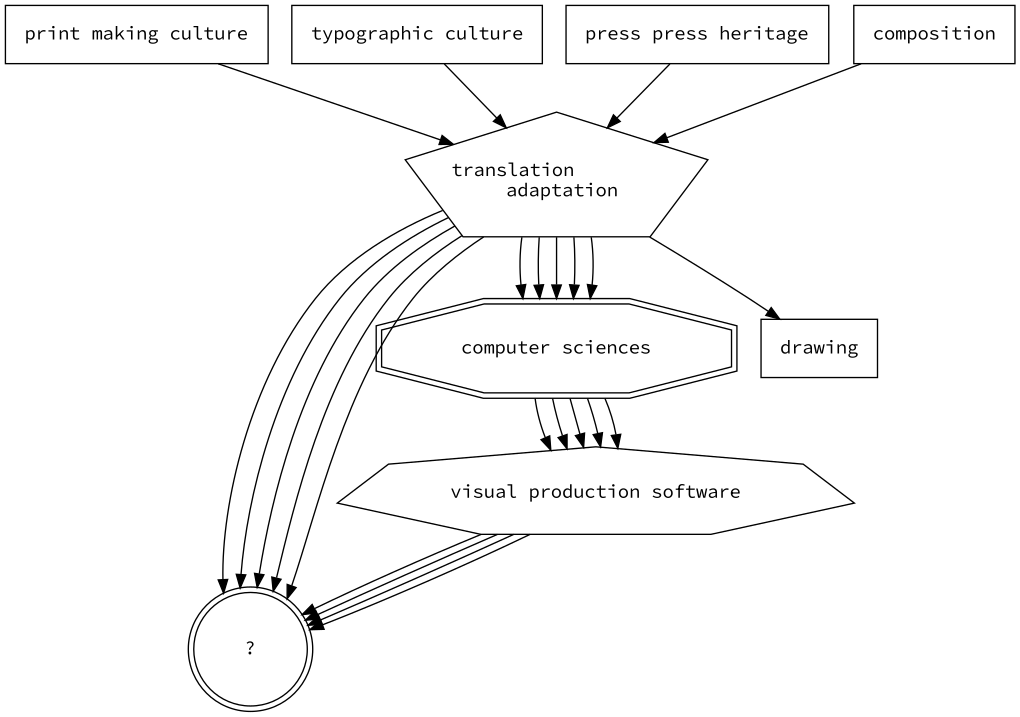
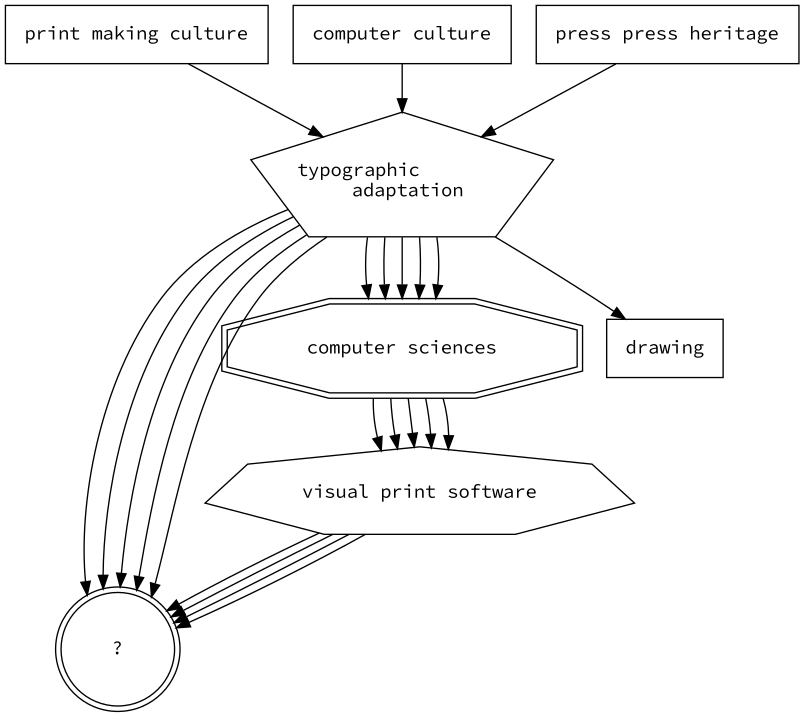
  digraph {
    fontname="Source Code Pro"
    node [fontname="Source Code Pro" margin=0.2 shape=box]
    edge [fontname="Source Code Pro"]
    n1 [label="print making culture"]
-   n2 [label="translation \l adaptation" shape=pentagon]
+   n2 [label="typographic \l adaptation" shape=pentagon]
    n3 [label="?" margin=0.3 shape=doublecircle]
    n4 [label="computer sciences" shape=doubleoctagon]
    n5 [label=drawing]
-   n6 [label="visual production software" shape=septagon]
-   n7 [label="typographic culture"]
+   n6 [label="visual print software" shape=septagon]
+   n7 [label="computer culture"]
    n8 [label="press press heritage"]
-   n9 [label=composition]
    n1 -> n2
    n2 -> n3
    n2 -> n3
    n2 -> n3
    n2 -> n3
    n2 -> n3
    n2 -> n4
    n2 -> n4
    n2 -> n4
    n2 -> n4
    n2 -> n4
    n2 -> n5
    n4 -> n6
    n4 -> n6
    n4 -> n6
    n4 -> n6
    n4 -> n6
    n6 -> n3
    n6 -> n3
    n6 -> n3
    n6 -> n3
    n7 -> n2
    n8 -> n2
-   n9 -> n2
  }
